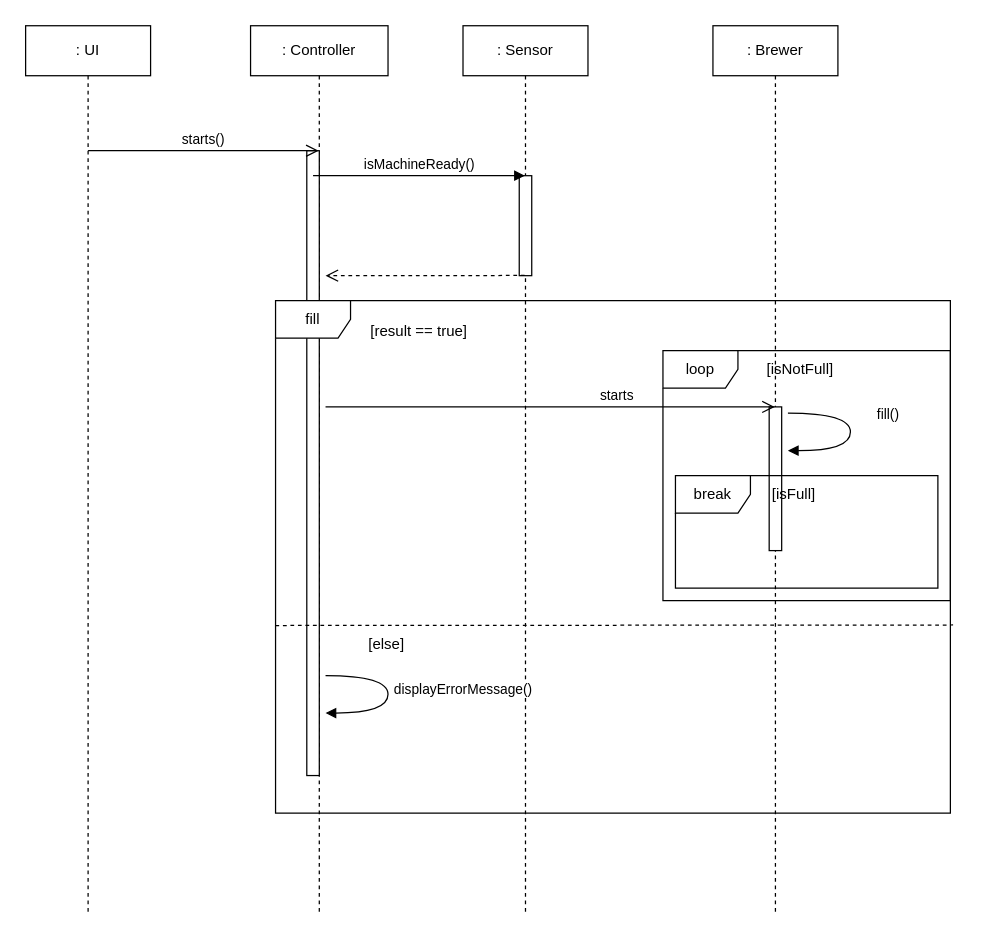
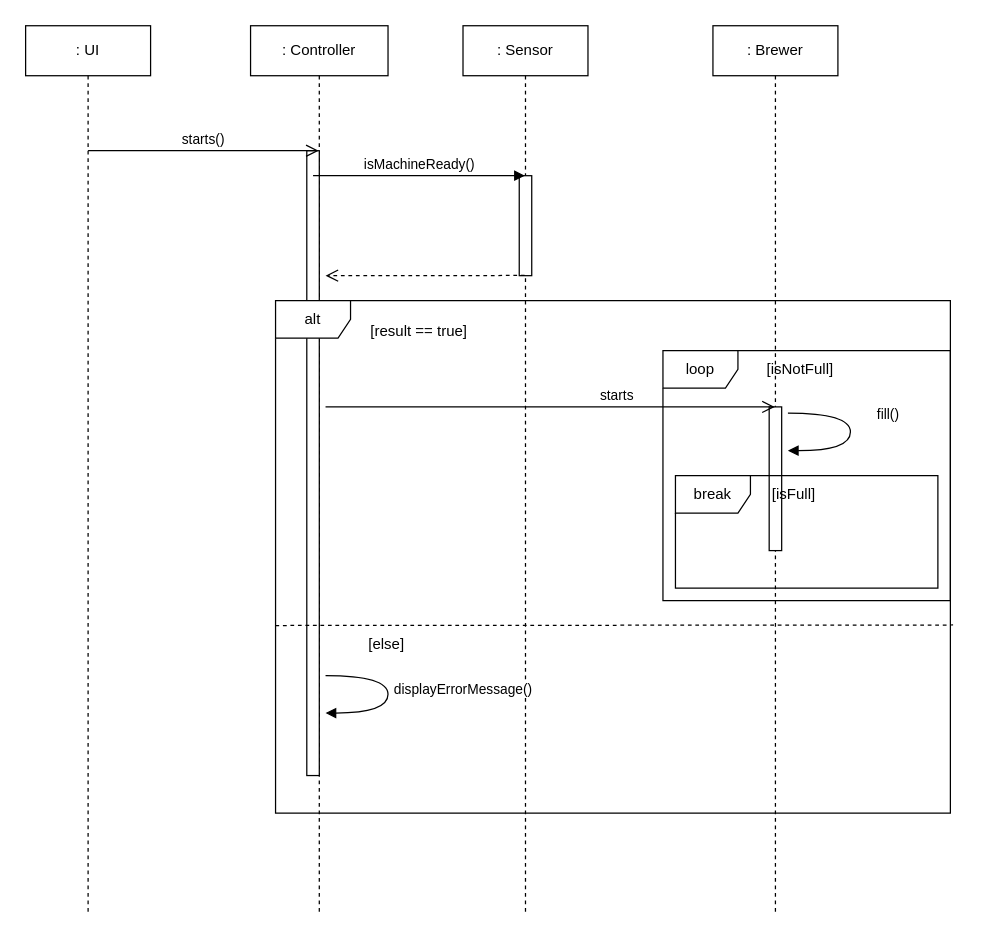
  <mxCell id="0" />
  <mxCell id="1" parent="0" />
  <mxCell id="2" value=": UI" style="shape=umlLifeline;perimeter=lifelinePerimeter;whiteSpace=wrap;html=1;container=1;collapsible=0;recursiveResize=0;outlineConnect=0;" parent="1" vertex="1"><mxGeometry x="20" y="20" width="100" height="710" as="geometry" /></mxCell>
  <mxCell id="3" value=": Controller" style="shape=umlLifeline;perimeter=lifelinePerimeter;whiteSpace=wrap;html=1;container=1;collapsible=0;recursiveResize=0;outlineConnect=0;" parent="1" vertex="1"><mxGeometry x="200" y="20" width="110" height="710" as="geometry" /></mxCell>
  <mxCell id="4" value="" style="html=1;points=[];perimeter=orthogonalPerimeter;" parent="3" vertex="1"><mxGeometry x="45" y="100" width="10" height="500" as="geometry" /></mxCell>
  <mxCell id="5" value=": Sensor" style="shape=umlLifeline;perimeter=lifelinePerimeter;whiteSpace=wrap;html=1;container=1;collapsible=0;recursiveResize=0;outlineConnect=0;" parent="1" vertex="1"><mxGeometry x="370" y="20" width="100" height="710" as="geometry" /></mxCell>
  <mxCell id="6" value="" style="html=1;points=[];perimeter=orthogonalPerimeter;" parent="5" vertex="1"><mxGeometry x="45" y="120" width="10" height="80" as="geometry" /></mxCell>
  <mxCell id="7" value=": Brewer" style="shape=umlLifeline;perimeter=lifelinePerimeter;whiteSpace=wrap;html=1;container=1;collapsible=0;recursiveResize=0;outlineConnect=0;" parent="1" vertex="1"><mxGeometry x="570" y="20" width="100" height="710" as="geometry" /></mxCell>
  <mxCell id="8" value="" style="html=1;points=[];perimeter=orthogonalPerimeter;" parent="7" vertex="1"><mxGeometry x="45" y="305" width="10" height="115" as="geometry" /></mxCell>
  <mxCell id="9" value="starts()" style="html=1;verticalAlign=bottom;startArrow=none;startFill=0;endArrow=open;startSize=6;endSize=8;rounded=0;endFill=0;" parent="1" target="3" edge="1"><mxGeometry width="80" relative="1" as="geometry"><mxPoint x="70" y="120" as="sourcePoint" /><mxPoint x="150" y="120" as="targetPoint" /></mxGeometry></mxCell>
  <mxCell id="10" value="isMachineReady()" style="html=1;verticalAlign=bottom;endArrow=block;rounded=0;" parent="1" target="5" edge="1"><mxGeometry relative="1" as="geometry"><mxPoint x="250" y="140" as="sourcePoint" /></mxGeometry></mxCell>
  <mxCell id="11" value="" style="html=1;verticalAlign=bottom;endArrow=open;dashed=1;endSize=8;rounded=0;exitX=0.429;exitY=0.998;exitDx=0;exitDy=0;exitPerimeter=0;" parent="1" source="6" edge="1"><mxGeometry x="0.405" y="-40" relative="1" as="geometry"><mxPoint x="260" y="220" as="targetPoint" /><mxPoint as="offset" /></mxGeometry></mxCell>
  <mxCell id="12" value="[result == true]" style="text;html=1;strokeColor=none;fillColor=none;align=center;verticalAlign=middle;whiteSpace=wrap;rounded=0;" parent="1" vertex="1"><mxGeometry x="290" y="250" width="90" height="30" as="geometry" /></mxCell>
  <mxCell id="13" value="[else]" style="text;html=1;strokeColor=none;fillColor=none;align=center;verticalAlign=middle;whiteSpace=wrap;rounded=0;" parent="1" vertex="1"><mxGeometry x="264" y="500" width="90" height="30" as="geometry" /></mxCell>
  <mxCell id="14" value="starts" style="html=1;verticalAlign=bottom;startArrow=none;startFill=0;endArrow=open;startSize=6;endSize=8;rounded=0;endFill=0;" parent="1" edge="1"><mxGeometry x="0.299" width="80" relative="1" as="geometry"><mxPoint x="260" y="325" as="sourcePoint" /><mxPoint x="619.5" y="325" as="targetPoint" /><mxPoint as="offset" /><Array as="points"><mxPoint x="600" y="325" /></Array></mxGeometry></mxCell>
  <mxCell id="15" value="[isNotFull]" style="text;html=1;strokeColor=none;fillColor=none;align=center;verticalAlign=middle;whiteSpace=wrap;rounded=0;" parent="1" vertex="1"><mxGeometry x="595" y="280" width="90" height="30" as="geometry" /></mxCell>
  <mxCell id="16" value="break" style="shape=umlFrame;whiteSpace=wrap;html=1;" parent="1" vertex="1"><mxGeometry x="540" y="380" width="210" height="90" as="geometry" /></mxCell>
  <mxCell id="17" value="[isFull]" style="text;html=1;strokeColor=none;fillColor=none;align=center;verticalAlign=middle;whiteSpace=wrap;rounded=0;" parent="1" vertex="1"><mxGeometry x="590" y="380" width="90" height="30" as="geometry" /></mxCell>
  <mxCell id="18" value="loop" style="shape=umlFrame;whiteSpace=wrap;html=1;" parent="1" vertex="1"><mxGeometry x="530" y="280" width="230" height="200" as="geometry" /></mxCell>
  <mxCell id="19" value="fill()" style="html=1;verticalAlign=bottom;endArrow=block;rounded=0;edgeStyle=orthogonalEdgeStyle;curved=1;" parent="1" edge="1"><mxGeometry x="-0.077" y="30" width="80" relative="1" as="geometry"><mxPoint x="630" y="330" as="sourcePoint" /><mxPoint x="630" y="360" as="targetPoint" /><Array as="points"><mxPoint x="680" y="330" /><mxPoint x="680" y="360" /><mxPoint x="630" y="360" /></Array><mxPoint as="offset" /></mxGeometry></mxCell>
  <mxCell id="20" value="" style="endArrow=none;dashed=1;html=1;rounded=0;curved=1;exitX=0;exitY=0.634;exitDx=0;exitDy=0;exitPerimeter=0;entryX=1.004;entryY=0.633;entryDx=0;entryDy=0;entryPerimeter=0;" parent="1" edge="1"><mxGeometry width="50" height="50" relative="1" as="geometry"><mxPoint x="220" y="499.94" as="sourcePoint" /><mxPoint x="762.16" y="499.53" as="targetPoint" /></mxGeometry></mxCell>
- <mxCell id="21" value="fill" style="shape=umlFrame;whiteSpace=wrap;html=1;" parent="1" vertex="1"><mxGeometry x="220" y="240" width="540" height="410" as="geometry" /></mxCell>
+ <mxCell id="21" value="alt" style="shape=umlFrame;whiteSpace=wrap;html=1;" parent="1" vertex="1"><mxGeometry x="220" y="240" width="540" height="410" as="geometry" /></mxCell>
  <mxCell id="22" value="displayErrorMessage()" style="html=1;verticalAlign=bottom;endArrow=block;rounded=0;curved=1;edgeStyle=orthogonalEdgeStyle;" parent="1" edge="1"><mxGeometry x="0.077" y="60" width="80" relative="1" as="geometry"><mxPoint x="260" y="540" as="sourcePoint" /><mxPoint x="260" y="570" as="targetPoint" /><Array as="points"><mxPoint x="260" y="540" /><mxPoint x="310" y="540" /><mxPoint x="310" y="570" /></Array><mxPoint as="offset" /></mxGeometry></mxCell>
